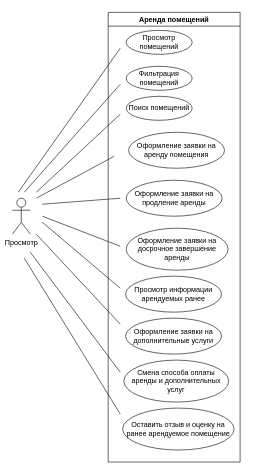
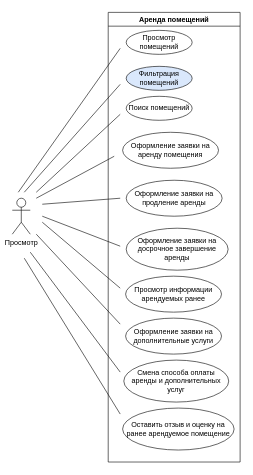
  <mxCell id="0" />
  <mxCell id="1" parent="0" />
  <mxCell id="2" value="Аренда помещений" style="swimlane;whiteSpace=wrap;html=1;" vertex="1" parent="1"><mxGeometry x="180" y="20" width="220" height="750" as="geometry" /></mxCell>
  <mxCell id="3" value="Просмотр помещений" style="ellipse;whiteSpace=wrap;html=1;" vertex="1" parent="2"><mxGeometry x="30" y="30" width="110" height="40" as="geometry" /></mxCell>
- <mxCell id="4" value="Фильтрация помещений" style="ellipse;whiteSpace=wrap;html=1;" vertex="1" parent="2"><mxGeometry x="30" y="90" width="110" height="40" as="geometry" /></mxCell>
+ <mxCell id="4" value="Фильтрация помещений" style="ellipse;whiteSpace=wrap;html=1;fillColor=#dae8fc;" vertex="1" parent="2"><mxGeometry x="30" y="90" width="110" height="40" as="geometry" /></mxCell>
  <mxCell id="5" value="Поиск помещений" style="ellipse;whiteSpace=wrap;html=1;" vertex="1" parent="2"><mxGeometry x="30" y="140" width="110" height="40" as="geometry" /></mxCell>
- <mxCell id="6" value="Оформление заявки на аренду помещения" style="ellipse;whiteSpace=wrap;html=1;" vertex="1" parent="2"><mxGeometry x="34" y="200" width="160" height="60" as="geometry" /></mxCell>
+ <mxCell id="6" value="Оформление заявки на аренду помещения" style="ellipse;whiteSpace=wrap;html=1;" vertex="1" parent="2"><mxGeometry x="24" y="200" width="160" height="60" as="geometry" /></mxCell>
  <mxCell id="7" value="Оформление заявки на продление аренды" style="ellipse;whiteSpace=wrap;html=1;" vertex="1" parent="2"><mxGeometry x="30" y="280" width="160" height="60" as="geometry" /></mxCell>
  <mxCell id="8" value="Просмотр информации арендуемых ранее" style="ellipse;whiteSpace=wrap;html=1;" vertex="1" parent="2"><mxGeometry x="29" y="440" width="160" height="60" as="geometry" /></mxCell>
  <mxCell id="9" value="Оформление заявки на дополнительные услуги" style="ellipse;whiteSpace=wrap;html=1;" vertex="1" parent="2"><mxGeometry x="29" y="510" width="160" height="60" as="geometry" /></mxCell>
  <mxCell id="10" value="Оформление заявки на досрочное завершение аренды" style="ellipse;whiteSpace=wrap;html=1;" vertex="1" parent="2"><mxGeometry x="30" y="360" width="170" height="70" as="geometry" /></mxCell>
  <mxCell id="11" value="Оставить отзыв и оценку на ранее арендуемое помещение" style="ellipse;whiteSpace=wrap;html=1;" vertex="1" parent="2"><mxGeometry x="24" y="660" width="186" height="70" as="geometry" /></mxCell>
  <mxCell id="12" value="Смена способа оплаты аренды и дополнительных услуг" style="ellipse;whiteSpace=wrap;html=1;" vertex="1" parent="2"><mxGeometry x="26" y="580" width="175" height="70" as="geometry" /></mxCell>
  <mxCell id="13" value="Просмотр" style="shape=umlActor;verticalLabelPosition=bottom;verticalAlign=top;html=1;outlineConnect=0;" vertex="1" parent="1"><mxGeometry x="20" y="330" width="30" height="60" as="geometry" /></mxCell>
  <mxCell id="14" value="" style="endArrow=none;html=1;rounded=0;" edge="1" parent="1"><mxGeometry width="50" height="50" relative="1" as="geometry"><mxPoint x="30" y="320" as="sourcePoint" /><mxPoint x="200" y="80" as="targetPoint" /></mxGeometry></mxCell>
  <mxCell id="15" value="" style="endArrow=none;html=1;rounded=0;" edge="1" parent="1"><mxGeometry width="50" height="50" relative="1" as="geometry"><mxPoint x="40" y="320" as="sourcePoint" /><mxPoint x="200" y="140" as="targetPoint" /></mxGeometry></mxCell>
  <mxCell id="16" value="" style="endArrow=none;html=1;rounded=0;" edge="1" parent="1"><mxGeometry width="50" height="50" relative="1" as="geometry"><mxPoint x="60" y="320" as="sourcePoint" /><mxPoint x="200" y="190" as="targetPoint" /></mxGeometry></mxCell>
  <mxCell id="17" value="" style="endArrow=none;html=1;rounded=0;" edge="1" parent="1"><mxGeometry width="50" height="50" relative="1" as="geometry"><mxPoint x="60" y="330" as="sourcePoint" /><mxPoint x="190" y="260" as="targetPoint" /></mxGeometry></mxCell>
  <mxCell id="18" value="" style="endArrow=none;html=1;rounded=0;" edge="1" parent="1"><mxGeometry width="50" height="50" relative="1" as="geometry"><mxPoint x="70" y="340" as="sourcePoint" /><mxPoint x="200" y="330" as="targetPoint" /></mxGeometry></mxCell>
  <mxCell id="19" value="" style="endArrow=none;html=1;rounded=0;" edge="1" parent="1"><mxGeometry width="50" height="50" relative="1" as="geometry"><mxPoint x="70" y="360" as="sourcePoint" /><mxPoint x="200" y="410" as="targetPoint" /></mxGeometry></mxCell>
  <mxCell id="20" value="" style="endArrow=none;html=1;rounded=0;" edge="1" parent="1"><mxGeometry width="50" height="50" relative="1" as="geometry"><mxPoint x="70" y="370" as="sourcePoint" /><mxPoint x="200" y="480" as="targetPoint" /></mxGeometry></mxCell>
  <mxCell id="21" value="" style="endArrow=none;html=1;rounded=0;" edge="1" parent="1"><mxGeometry width="50" height="50" relative="1" as="geometry"><mxPoint x="60" y="390" as="sourcePoint" /><mxPoint x="200" y="540" as="targetPoint" /></mxGeometry></mxCell>
  <mxCell id="22" value="" style="endArrow=none;html=1;rounded=0;" edge="1" parent="1"><mxGeometry width="50" height="50" relative="1" as="geometry"><mxPoint x="50" y="420" as="sourcePoint" /><mxPoint x="200" y="620" as="targetPoint" /></mxGeometry></mxCell>
  <mxCell id="23" value="" style="endArrow=none;html=1;rounded=0;" edge="1" parent="1"><mxGeometry width="50" height="50" relative="1" as="geometry"><mxPoint x="40" y="430" as="sourcePoint" /><mxPoint x="200" y="690" as="targetPoint" /></mxGeometry></mxCell>
